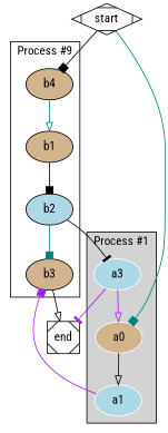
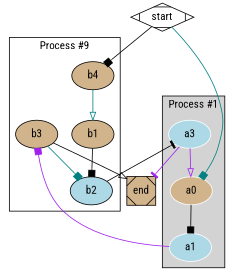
  digraph {
    fontname="Roboto Condensed"
    node [fillcolor=tan fontname="Roboto Condensed" style=filled]
    edge [arrowhead=box color=black fontname="Roboto Condensed"]
    a0 [color=white]
    a1 [color=white fillcolor=lightblue]
    a3 [color=white fillcolor=lightblue]
    n4 [label=b4]
    b1
    b2 [fillcolor=lightblue]
    b3
-   end [fillcolor=white shape=Msquare]
+   end [shape=Msquare]
    start [fillcolor=white shape=Mdiamond]
    subgraph cluster_1 {
      label="Process #1"
      style=filled
      a0
      a1
      a3
    }
    subgraph cluster_2 {
      label="Process #9"
      n4
      b1
      b2
      b3
    }
-   a0 -> a1 [arrowhead=onormal]
+   a0 -> a1
    a1 -> b3 [color=purple]
    a3 -> a0 [arrowhead=onormal color=purple]
    a3 -> end [arrowhead=tee color=purple]
    n4 -> b1 [arrowhead=onormal color=teal]
    b1 -> b2
    b2 -> a3 [arrowhead=tee]
-   b2 -> b3 [color=teal]
+   b3 -> b2 [color=teal]
    b3 -> end [arrowhead=onormal]
    start -> a0 [color=teal]
    start -> n4
  }
